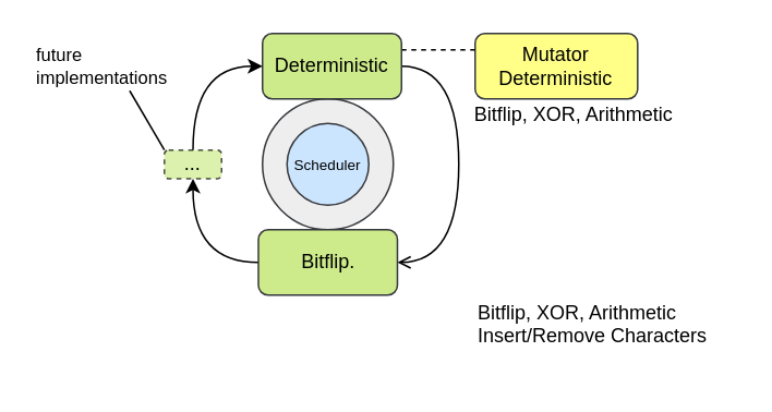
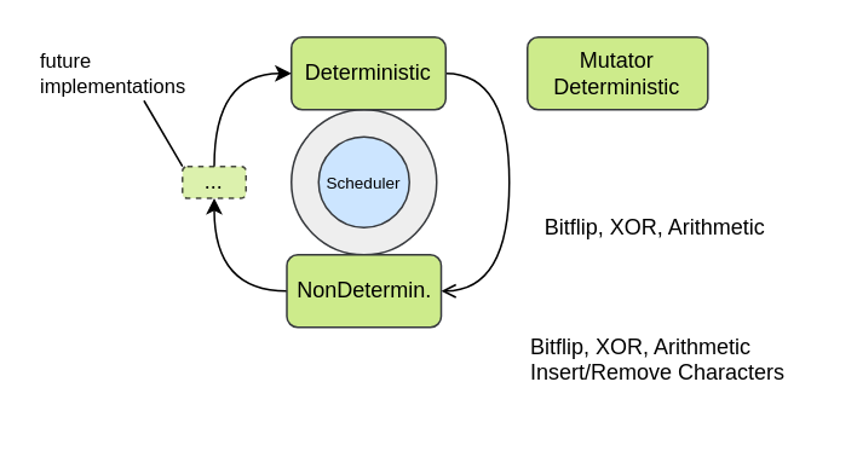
  <mxCell id="0" />
  <mxCell id="1" parent="0" />
- <mxCell id="2" value="&lt;div&gt;Mutator&lt;/div&gt;&lt;div&gt;Deterministic&lt;br&gt;&lt;/div&gt;" style="rounded=1;whiteSpace=wrap;html=1;fillColor=#ffff88;strokeColor=#36393d;" parent="1" vertex="1"><mxGeometry x="290" y="20" width="99.37" height="40" as="geometry" /></mxCell>
- <mxCell id="3" value="Bitflip, XOR, Arithmetic" style="text;html=1;align=center;verticalAlign=middle;resizable=0;points=[];autosize=1;strokeColor=none;fillColor=none;" parent="1" vertex="1"><mxGeometry x="280" y="60" width="140" height="20" as="geometry" /></mxCell>
+ <mxCell id="2" value="&lt;div&gt;Mutator&lt;/div&gt;&lt;div&gt;Deterministic&lt;br&gt;&lt;/div&gt;" style="rounded=1;whiteSpace=wrap;html=1;fillColor=#cdeb8b;strokeColor=#36393d;" parent="1" vertex="1"><mxGeometry x="290" y="20" width="99.37" height="40" as="geometry" /></mxCell>
+ <mxCell id="3" value="Bitflip, XOR, Arithmetic" style="text;html=1;align=center;verticalAlign=middle;resizable=0;points=[];autosize=1;strokeColor=none;fillColor=none;" parent="1" vertex="1"><mxGeometry x="290" y="115" width="140" height="20" as="geometry" /></mxCell>
  <mxCell id="4" value="&lt;div align=&quot;left&quot;&gt;Bitflip, XOR, Arithmetic&lt;br&gt;&lt;/div&gt;&lt;div align=&quot;left&quot;&gt;Insert/Remove Characters&lt;/div&gt;&lt;div align=&quot;left&quot;&gt;&lt;br&gt;&lt;/div&gt;" style="text;html=1;align=left;verticalAlign=middle;resizable=0;points=[];autosize=1;strokeColor=none;fillColor=none;" parent="1" vertex="1"><mxGeometry x="290" y="180" width="160" height="50" as="geometry" /></mxCell>
  <mxCell id="5" value="" style="ellipse;whiteSpace=wrap;html=1;aspect=fixed;fillColor=#eeeeee;strokeColor=#36393d;" parent="1" vertex="1"><mxGeometry x="160" y="60" width="80" height="80" as="geometry" /></mxCell>
  <mxCell id="6" value="&lt;font style=&quot;font-size: 9px&quot;&gt;Scheduler&lt;/font&gt;" style="ellipse;whiteSpace=wrap;html=1;aspect=fixed;fillColor=#cce5ff;strokeColor=#36393d;" parent="1" vertex="1"><mxGeometry x="175" y="75" width="50" height="50" as="geometry" /></mxCell>
- <mxCell id="7" style="edgeStyle=none;rounded=0;orthogonalLoop=1;jettySize=auto;html=1;exitX=1;exitY=0.25;exitDx=0;exitDy=0;entryX=0;entryY=0.25;entryDx=0;entryDy=0;dashed=1;fontSize=9;endArrow=none;endFill=0;" parent="1" source="9" target="2" edge="1"><mxGeometry relative="1" as="geometry" /></mxCell>
  <mxCell id="8" style="edgeStyle=orthogonalEdgeStyle;curved=1;rounded=0;orthogonalLoop=1;jettySize=auto;html=1;exitX=1;exitY=0.5;exitDx=0;exitDy=0;entryX=1;entryY=0.5;entryDx=0;entryDy=0;fontSize=9;endArrow=open;endFill=1;" parent="1" source="9" target="11" edge="1"><mxGeometry relative="1" as="geometry"><Array as="points"><mxPoint x="280" y="40" /><mxPoint x="280" y="160" /></Array></mxGeometry></mxCell>
  <mxCell id="9" value="Deterministic" style="rounded=1;whiteSpace=wrap;html=1;fillColor=#cdeb8b;strokeColor=#36393d;" parent="1" vertex="1"><mxGeometry x="160" y="20" width="85" height="40" as="geometry" /></mxCell>
  <mxCell id="10" style="edgeStyle=orthogonalEdgeStyle;curved=1;rounded=0;orthogonalLoop=1;jettySize=auto;html=1;exitX=0;exitY=0.5;exitDx=0;exitDy=0;entryX=0.5;entryY=1;entryDx=0;entryDy=0;fontSize=9;endArrow=classic;endFill=1;" parent="1" source="11" target="14" edge="1"><mxGeometry relative="1" as="geometry" /></mxCell>
- <mxCell id="11" value="Bitflip." style="rounded=1;whiteSpace=wrap;html=1;fillColor=#cdeb8b;strokeColor=#36393d;" parent="1" vertex="1"><mxGeometry x="157.5" y="140" width="85" height="40" as="geometry" /></mxCell>
+ <mxCell id="11" value="NonDetermin." style="rounded=1;whiteSpace=wrap;html=1;fillColor=#cdeb8b;strokeColor=#36393d;" parent="1" vertex="1"><mxGeometry x="157.5" y="140" width="85" height="40" as="geometry" /></mxCell>
  <mxCell id="12" style="edgeStyle=orthogonalEdgeStyle;curved=1;rounded=0;orthogonalLoop=1;jettySize=auto;html=1;exitX=0.5;exitY=0;exitDx=0;exitDy=0;entryX=0;entryY=0.5;entryDx=0;entryDy=0;fontSize=9;endArrow=classic;endFill=1;" parent="1" source="14" target="9" edge="1"><mxGeometry relative="1" as="geometry" /></mxCell>
  <mxCell id="13" style="rounded=0;orthogonalLoop=1;jettySize=auto;html=1;exitX=0;exitY=0;exitDx=0;exitDy=0;fontSize=11;endArrow=none;endFill=0;" edge="1" parent="1" source="14" target="15"><mxGeometry relative="1" as="geometry" /></mxCell>
  <mxCell id="14" value="..." style="rounded=1;whiteSpace=wrap;html=1;dashed=1;fillColor=#cdeb8b;strokeColor=#000000;opacity=70;" parent="1" vertex="1"><mxGeometry x="100" y="91.25" width="35" height="17.5" as="geometry" /></mxCell>
  <mxCell id="15" value="&lt;div style=&quot;font-size: 11px&quot; align=&quot;left&quot;&gt;&lt;font style=&quot;font-size: 11px&quot;&gt;future&lt;/font&gt;&lt;/div&gt;&lt;div style=&quot;font-size: 11px&quot; align=&quot;left&quot;&gt;&lt;font style=&quot;font-size: 11px&quot;&gt;implementations&lt;br&gt;&lt;/font&gt;&lt;/div&gt;" style="text;html=1;align=left;verticalAlign=middle;resizable=0;points=[];autosize=1;strokeColor=none;fillColor=none;" vertex="1" parent="1"><mxGeometry x="20" y="25" width="100" height="30" as="geometry" /></mxCell>
